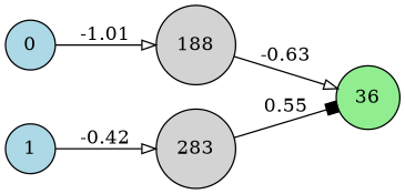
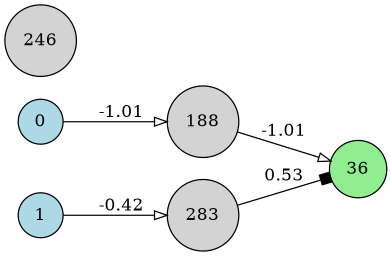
  digraph {
    rankdir=LR
    node [fillcolor=lightgray shape=circle style=filled]
    edge [arrowhead=onormal]
    n1 [fillcolor=lightblue label=0]
    n2 [label=188]
    n3 [fillcolor=lightgreen label=36]
    n4 [fillcolor=lightblue label=1]
    n5 [label=283]
+   n6 [label=246]
    n1 -> n2 [label=-1.01]
-   n2 -> n3 [label=-0.63]
+   n2 -> n3 [label=-1.01]
    n4 -> n5 [label=-0.42]
-   n5 -> n3 [arrowhead=box label=0.55]
+   n5 -> n3 [arrowhead=box label=0.53]
  }
